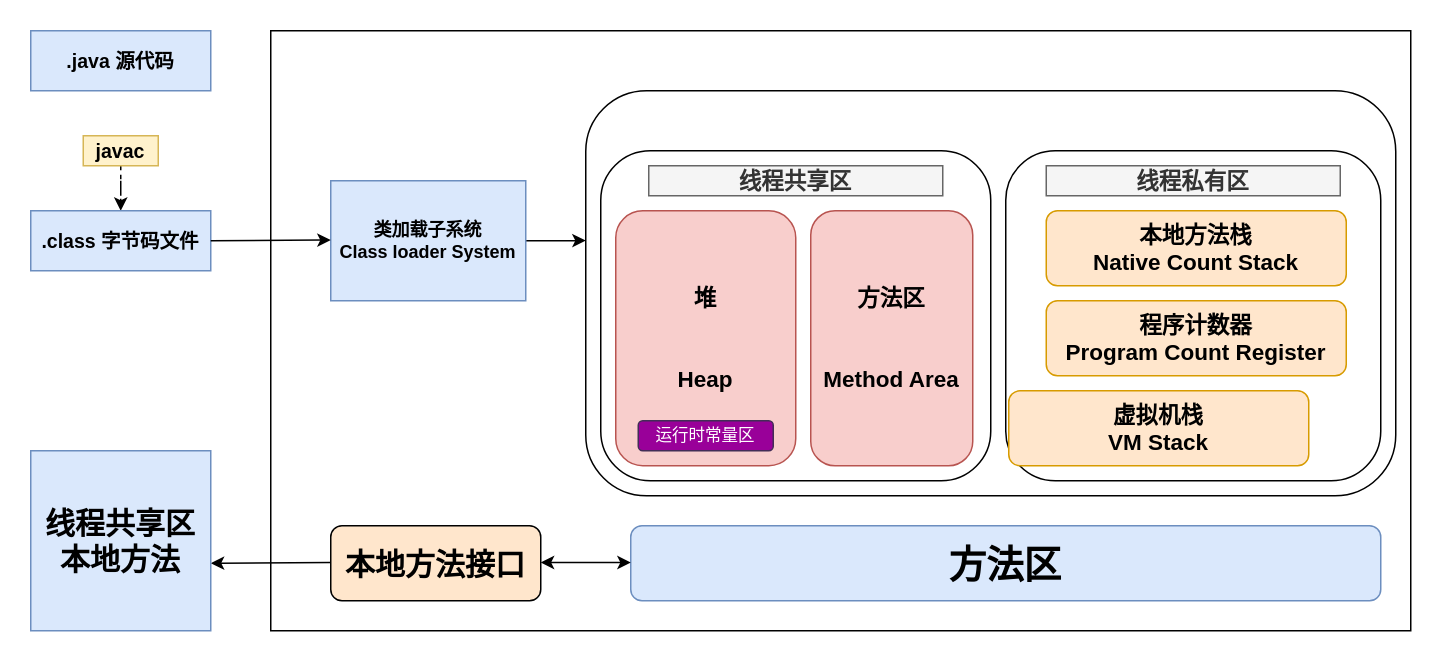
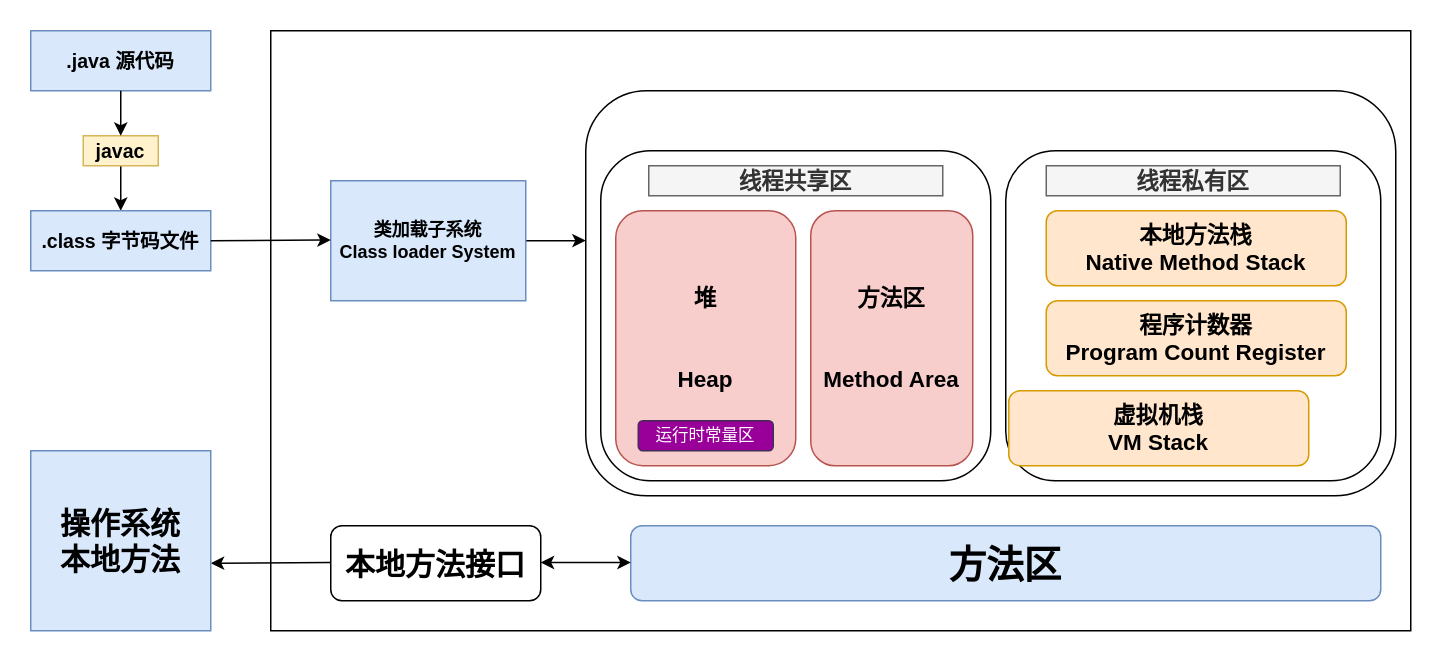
  <mxCell id="0" />
  <mxCell id="1" parent="0" />
  <mxCell id="2" value="" style="rounded=0;whiteSpace=wrap;html=1;" vertex="1" parent="1"><mxGeometry x="180" y="20" width="760" height="400" as="geometry" /></mxCell>
  <mxCell id="3" style="edgeStyle=orthogonalEdgeStyle;rounded=0;orthogonalLoop=1;jettySize=auto;html=1;entryX=0;entryY=0.37;entryDx=0;entryDy=0;entryPerimeter=0;fontSize=20;" edge="1" parent="1" source="4" target="11"><mxGeometry relative="1" as="geometry" /></mxCell>
  <mxCell id="4" value="类加载子系统&lt;br&gt;Class loader System" style="rounded=0;whiteSpace=wrap;html=1;fontStyle=1;fillColor=#dae8fc;strokeColor=#6c8ebf;" vertex="1" parent="1"><mxGeometry x="220" y="120" width="130" height="80" as="geometry" /></mxCell>
- <mxCell id="5" style="edgeStyle=orthogonalEdgeStyle;rounded=0;orthogonalLoop=1;jettySize=auto;html=1;entryX=0.5;entryY=0;entryDx=0;entryDy=0;fontSize=13;dashed=1;" edge="1" parent="1" source="8" target="7"><mxGeometry relative="1" as="geometry" /></mxCell>
+ <mxCell id="5" style="edgeStyle=orthogonalEdgeStyle;rounded=0;orthogonalLoop=1;jettySize=auto;html=1;entryX=0.5;entryY=0;entryDx=0;entryDy=0;fontSize=13;" edge="1" parent="1" source="8" target="7"><mxGeometry relative="1" as="geometry" /></mxCell>
  <mxCell id="6" value=".java 源代码" style="rounded=0;whiteSpace=wrap;html=1;fontStyle=1;fillColor=#dae8fc;strokeColor=#6c8ebf;fontSize=13;" vertex="1" parent="1"><mxGeometry x="20" y="20" width="120" height="40" as="geometry" /></mxCell>
  <mxCell id="7" value=".class 字节码文件" style="rounded=0;whiteSpace=wrap;html=1;fontStyle=1;fillColor=#dae8fc;strokeColor=#6c8ebf;fontSize=13;" vertex="1" parent="1"><mxGeometry x="20" y="140" width="120" height="40" as="geometry" /></mxCell>
  <mxCell id="8" value="javac" style="text;html=1;strokeColor=#d6b656;fillColor=#fff2cc;align=center;verticalAlign=middle;whiteSpace=wrap;rounded=0;fontSize=13;fontStyle=1" vertex="1" parent="1"><mxGeometry x="55" y="90" width="50" height="20" as="geometry" /></mxCell>
+ <mxCell id="9" style="edgeStyle=orthogonalEdgeStyle;rounded=0;orthogonalLoop=1;jettySize=auto;html=1;entryX=0.5;entryY=0;entryDx=0;entryDy=0;fontSize=13;" edge="1" parent="1" source="6" target="8"><mxGeometry relative="1" as="geometry"><mxPoint x="80" y="60" as="sourcePoint" /><mxPoint x="80" y="140" as="targetPoint" /></mxGeometry></mxCell>
  <mxCell id="10" value="" style="endArrow=classic;html=1;fontSize=13;" edge="1" parent="1"><mxGeometry width="50" height="50" relative="1" as="geometry"><mxPoint y="160" as="sourcePoint" x="140" /><mxPoint x="220" y="159.5" as="targetPoint" /></mxGeometry></mxCell>
  <mxCell id="11" value="" style="rounded=1;whiteSpace=wrap;html=1;fontSize=13;" vertex="1" parent="1"><mxGeometry x="390" y="60" width="540" height="270" as="geometry" /></mxCell>
  <mxCell id="12" value="" style="rounded=1;whiteSpace=wrap;html=1;fontSize=15;" vertex="1" parent="1"><mxGeometry x="400" y="100" width="260" height="220" as="geometry" /></mxCell>
  <mxCell id="13" value="线程共享区" style="text;html=1;strokeColor=#666666;fillColor=#f5f5f5;align=center;verticalAlign=middle;whiteSpace=wrap;rounded=0;fontSize=15;fontStyle=1;fontColor=#333333;" vertex="1" parent="1"><mxGeometry x="432" y="110" width="196" height="20" as="geometry" /></mxCell>
  <mxCell id="14" value="堆&lt;br style=&quot;font-size: 15px&quot;&gt;&lt;br&gt;&lt;br style=&quot;font-size: 15px&quot;&gt;Heap" style="rounded=1;whiteSpace=wrap;html=1;fontSize=15;fontStyle=1;fillColor=#f8cecc;strokeColor=#b85450;" vertex="1" parent="1"><mxGeometry x="410" y="140" width="120" height="170" as="geometry" /></mxCell>
  <mxCell id="15" value="方法区&lt;br&gt;&lt;br&gt;&lt;br style=&quot;font-size: 15px&quot;&gt;Method Area" style="rounded=1;whiteSpace=wrap;html=1;fontSize=15;fontStyle=1;fillColor=#f8cecc;strokeColor=#b85450;" vertex="1" parent="1"><mxGeometry x="540" y="140" width="108" height="170" as="geometry" /></mxCell>
  <mxCell id="16" value="运行时常量区" style="rounded=1;whiteSpace=wrap;html=1;fontSize=11;strokeColor=#432D57;fontColor=#ffffff;fillColor=#990099;" vertex="1" parent="1"><mxGeometry x="425" y="280" width="90" height="20" as="geometry" /></mxCell>
  <mxCell id="17" value="" style="rounded=1;whiteSpace=wrap;html=1;fontSize=11;" vertex="1" parent="1"><mxGeometry x="670" y="100" width="250" height="220" as="geometry" /></mxCell>
  <mxCell id="18" value="线程私有区" style="text;html=1;strokeColor=#666666;fillColor=#f5f5f5;align=center;verticalAlign=middle;whiteSpace=wrap;rounded=0;fontSize=15;fontStyle=1;fontColor=#333333;" vertex="1" parent="1"><mxGeometry x="697" y="110" width="196" height="20" as="geometry" /></mxCell>
- <mxCell id="19" value="本地方法栈&lt;br style=&quot;font-size: 15px;&quot;&gt;Native Count Stack" style="rounded=1;whiteSpace=wrap;html=1;fontSize=15;fillColor=#ffe6cc;fontStyle=1;strokeColor=#d79b00;" vertex="1" parent="1"><mxGeometry x="697" y="140" width="200" height="50" as="geometry" /></mxCell>
+ <mxCell id="19" value="本地方法栈&lt;br style=&quot;font-size: 15px;&quot;&gt;Native Method Stack" style="rounded=1;whiteSpace=wrap;html=1;fontSize=15;fillColor=#ffe6cc;fontStyle=1;strokeColor=#d79b00;" vertex="1" parent="1"><mxGeometry x="697" y="140" width="200" height="50" as="geometry" /></mxCell>
  <mxCell id="20" value="程序计数器&lt;br style=&quot;font-size: 15px&quot;&gt;Program Count Register" style="rounded=1;whiteSpace=wrap;html=1;fontSize=15;fillColor=#ffe6cc;fontStyle=1;strokeColor=#d79b00;" vertex="1" parent="1"><mxGeometry x="697" y="200" width="200" height="50" as="geometry" /></mxCell>
  <mxCell id="21" value="虚拟机栈&lt;br style=&quot;font-size: 15px&quot;&gt;VM Stack" style="rounded=1;whiteSpace=wrap;html=1;fontSize=15;fillColor=#ffe6cc;fontStyle=1;strokeColor=#d79b00;" vertex="1" parent="1"><mxGeometry x="672" y="260" width="200" height="50" as="geometry" /></mxCell>
  <mxCell id="22" value="方法区" style="rounded=1;whiteSpace=wrap;html=1;fillColor=#dae8fc;fontSize=25;strokeColor=#6c8ebf;fontStyle=1" vertex="1" parent="1"><mxGeometry x="420" y="350" width="500" height="50" as="geometry" /></mxCell>
- <mxCell id="23" value="本地方法接口" style="rounded=1;whiteSpace=wrap;html=1;fillColor=#ffe6cc;fontSize=20;fontStyle=1;" vertex="1" parent="1"><mxGeometry x="220" y="350" width="140" height="50" as="geometry" /></mxCell>
+ <mxCell id="23" value="本地方法接口" style="rounded=1;whiteSpace=wrap;html=1;fillColor=#FFFFFF;fontSize=20;fontStyle=1" vertex="1" parent="1"><mxGeometry x="220" y="350" width="140" height="50" as="geometry" /></mxCell>
  <mxCell id="24" value="" style="endArrow=classic;startArrow=classic;html=1;fontSize=20;" edge="1" parent="1"><mxGeometry width="50" height="50" relative="1" as="geometry"><mxPoint x="360" y="374.5" as="sourcePoint" /><mxPoint x="420" y="374.5" as="targetPoint" /></mxGeometry></mxCell>
  <mxCell id="25" value="" style="endArrow=classic;html=1;fontSize=20;" edge="1" parent="1"><mxGeometry width="50" height="50" relative="1" as="geometry"><mxPoint x="220" y="374.5" as="sourcePoint" /><mxPoint y="375" as="targetPoint" x="140" /></mxGeometry></mxCell>
- <mxCell id="26" value="线程共享区&lt;br&gt;本地方法" style="rounded=0;whiteSpace=wrap;html=1;fillColor=#dae8fc;fontSize=20;fontStyle=1;strokeColor=#6c8ebf;" vertex="1" parent="1"><mxGeometry x="20" y="300" width="120" height="120" as="geometry" /></mxCell>
+ <mxCell id="26" value="操作系统&lt;br&gt;本地方法" style="rounded=0;whiteSpace=wrap;html=1;fillColor=#dae8fc;fontSize=20;fontStyle=1;strokeColor=#6c8ebf;" vertex="1" parent="1"><mxGeometry x="20" y="300" width="120" height="120" as="geometry" /></mxCell>
